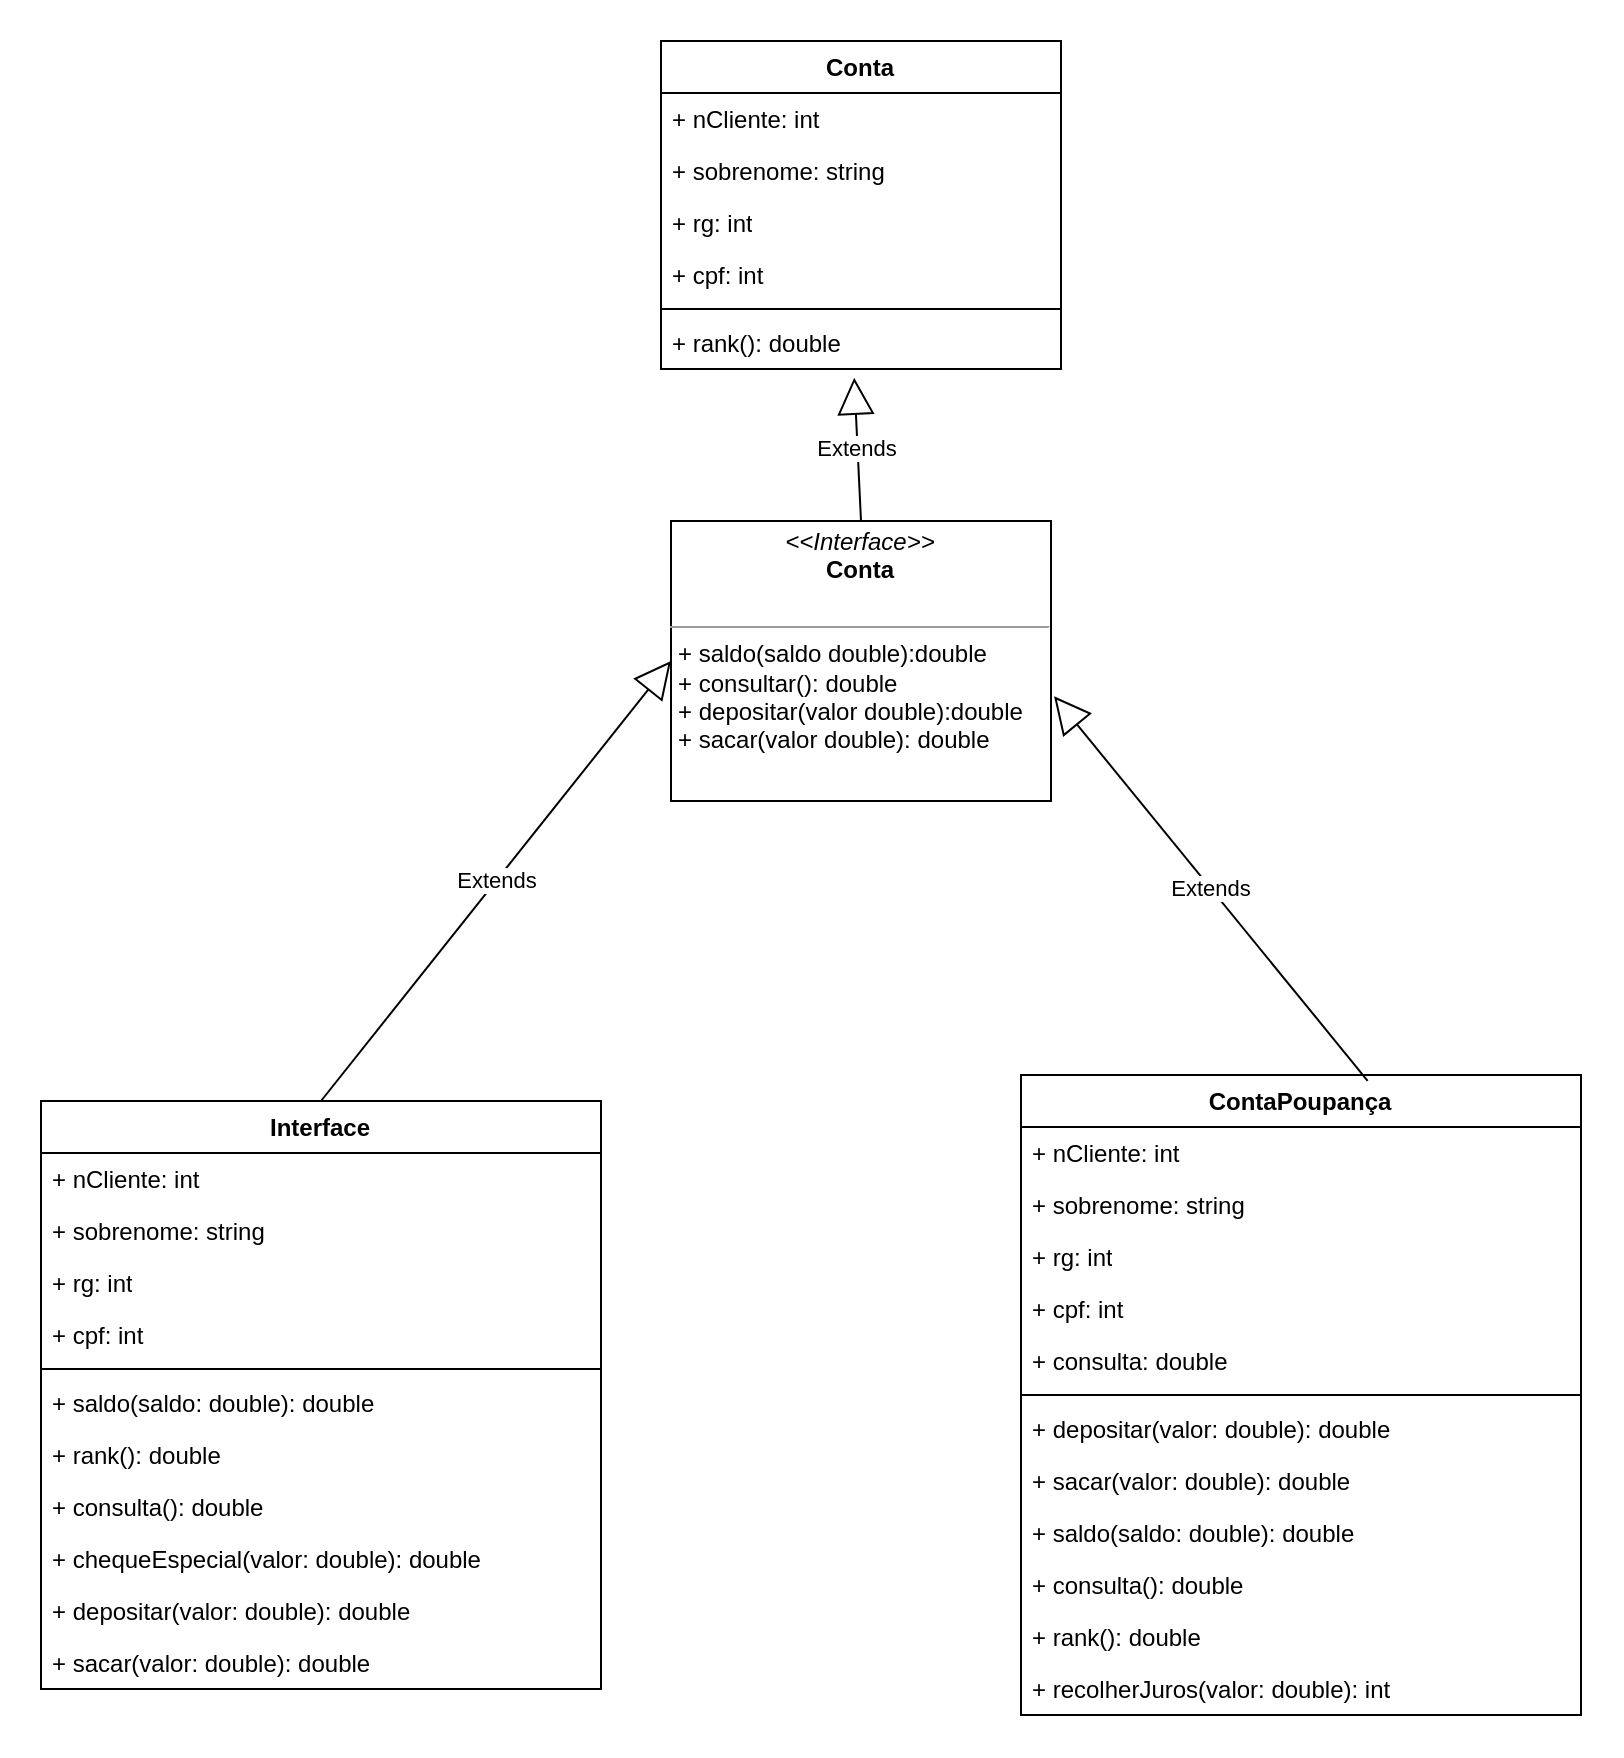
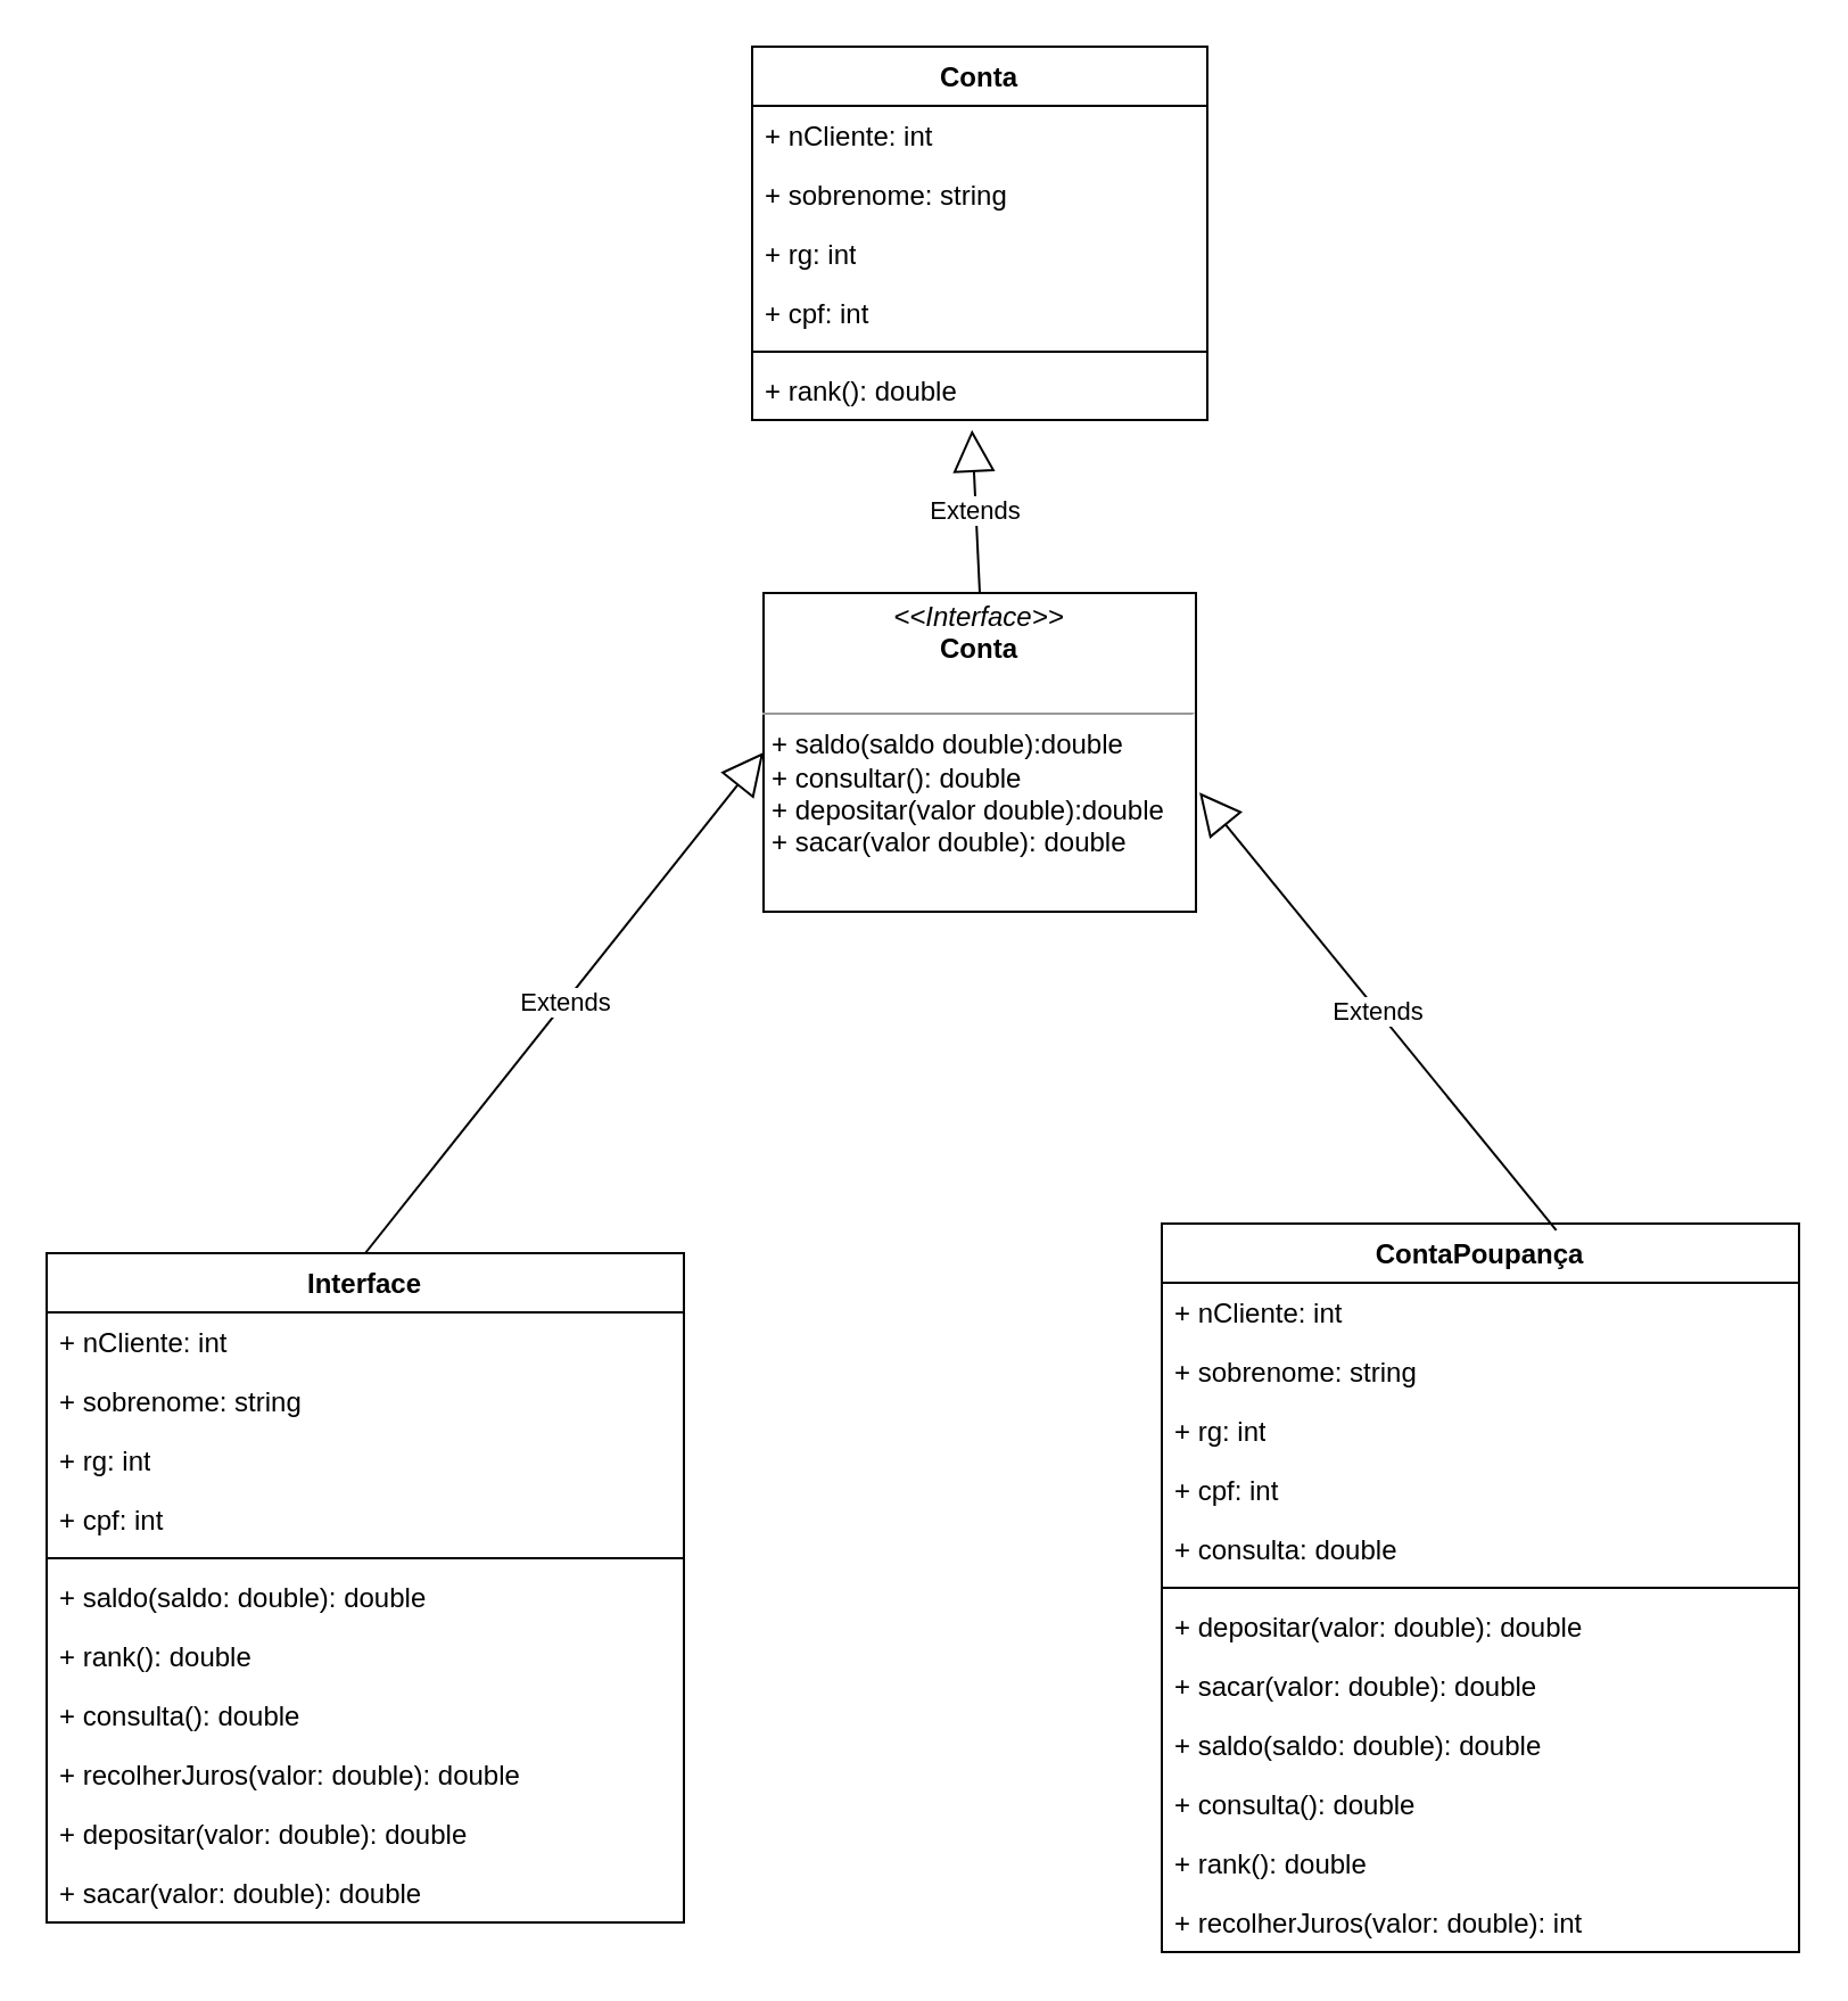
  <mxCell id="0" />
  <mxCell id="1" parent="0" />
  <mxCell id="2" value="Conta" style="swimlane;fontStyle=1;align=center;verticalAlign=top;childLayout=stackLayout;horizontal=1;startSize=26;horizontalStack=0;resizeParent=1;resizeParentMax=0;resizeLast=0;collapsible=1;marginBottom=0;whiteSpace=wrap;html=1;" vertex="1" parent="1"><mxGeometry x="330" y="20" width="200" height="164" as="geometry" /></mxCell>
  <mxCell id="3" value="+ nCliente: int" style="text;strokeColor=none;fillColor=none;align=left;verticalAlign=top;spacingLeft=4;spacingRight=4;overflow=hidden;rotatable=0;points=[[0,0.5],[1,0.5]];portConstraint=eastwest;whiteSpace=wrap;html=1;" vertex="1" parent="2"><mxGeometry y="26" width="200" height="26" as="geometry" /></mxCell>
  <mxCell id="4" value="+ sobrenome: string" style="text;strokeColor=none;fillColor=none;align=left;verticalAlign=top;spacingLeft=4;spacingRight=4;overflow=hidden;rotatable=0;points=[[0,0.5],[1,0.5]];portConstraint=eastwest;whiteSpace=wrap;html=1;" vertex="1" parent="2"><mxGeometry y="52" width="200" height="26" as="geometry" /></mxCell>
  <mxCell id="5" value="+ rg: int" style="text;strokeColor=none;fillColor=none;align=left;verticalAlign=top;spacingLeft=4;spacingRight=4;overflow=hidden;rotatable=0;points=[[0,0.5],[1,0.5]];portConstraint=eastwest;whiteSpace=wrap;html=1;" vertex="1" parent="2"><mxGeometry y="78" width="200" height="26" as="geometry" /></mxCell>
  <mxCell id="6" value="+ cpf: int" style="text;strokeColor=none;fillColor=none;align=left;verticalAlign=top;spacingLeft=4;spacingRight=4;overflow=hidden;rotatable=0;points=[[0,0.5],[1,0.5]];portConstraint=eastwest;whiteSpace=wrap;html=1;" vertex="1" parent="2"><mxGeometry y="104" width="200" height="26" as="geometry" /></mxCell>
  <mxCell id="7" value="" style="line;strokeWidth=1;fillColor=none;align=left;verticalAlign=middle;spacingTop=-1;spacingLeft=3;spacingRight=3;rotatable=0;labelPosition=right;points=[];portConstraint=eastwest;strokeColor=inherit;" vertex="1" parent="2"><mxGeometry y="130" width="200" height="8" as="geometry" /></mxCell>
  <mxCell id="8" value="+ rank(): double" style="text;strokeColor=none;fillColor=none;align=left;verticalAlign=top;spacingLeft=4;spacingRight=4;overflow=hidden;rotatable=0;points=[[0,0.5],[1,0.5]];portConstraint=eastwest;whiteSpace=wrap;html=1;" vertex="1" parent="2"><mxGeometry y="138" width="200" height="26" as="geometry" /></mxCell>
  <mxCell id="9" value="Interface" style="swimlane;fontStyle=1;align=center;verticalAlign=top;childLayout=stackLayout;horizontal=1;startSize=26;horizontalStack=0;resizeParent=1;resizeParentMax=0;resizeLast=0;collapsible=1;marginBottom=0;whiteSpace=wrap;html=1;" vertex="1" parent="1"><mxGeometry x="20" y="550" width="280" height="294" as="geometry" /></mxCell>
  <mxCell id="10" value="+ nCliente: int" style="text;strokeColor=none;fillColor=none;align=left;verticalAlign=top;spacingLeft=4;spacingRight=4;overflow=hidden;rotatable=0;points=[[0,0.5],[1,0.5]];portConstraint=eastwest;whiteSpace=wrap;html=1;" vertex="1" parent="9"><mxGeometry y="26" width="280" height="26" as="geometry" /></mxCell>
  <mxCell id="11" value="+ sobrenome: string" style="text;strokeColor=none;fillColor=none;align=left;verticalAlign=top;spacingLeft=4;spacingRight=4;overflow=hidden;rotatable=0;points=[[0,0.5],[1,0.5]];portConstraint=eastwest;whiteSpace=wrap;html=1;" vertex="1" parent="9"><mxGeometry y="52" width="280" height="26" as="geometry" /></mxCell>
  <mxCell id="12" value="+ rg: int" style="text;strokeColor=none;fillColor=none;align=left;verticalAlign=top;spacingLeft=4;spacingRight=4;overflow=hidden;rotatable=0;points=[[0,0.5],[1,0.5]];portConstraint=eastwest;whiteSpace=wrap;html=1;" vertex="1" parent="9"><mxGeometry y="78" width="280" height="26" as="geometry" /></mxCell>
  <mxCell id="13" value="+ cpf: int" style="text;strokeColor=none;fillColor=none;align=left;verticalAlign=top;spacingLeft=4;spacingRight=4;overflow=hidden;rotatable=0;points=[[0,0.5],[1,0.5]];portConstraint=eastwest;whiteSpace=wrap;html=1;" vertex="1" parent="9"><mxGeometry y="104" width="280" height="26" as="geometry" /></mxCell>
  <mxCell id="14" value="" style="line;strokeWidth=1;fillColor=none;align=left;verticalAlign=middle;spacingTop=-1;spacingLeft=3;spacingRight=3;rotatable=0;labelPosition=right;points=[];portConstraint=eastwest;strokeColor=inherit;" vertex="1" parent="9"><mxGeometry y="130" width="280" height="8" as="geometry" /></mxCell>
  <mxCell id="15" value="+ saldo(saldo: double): double" style="text;strokeColor=none;fillColor=none;align=left;verticalAlign=top;spacingLeft=4;spacingRight=4;overflow=hidden;rotatable=0;points=[[0,0.5],[1,0.5]];portConstraint=eastwest;whiteSpace=wrap;html=1;" vertex="1" parent="9"><mxGeometry y="138" width="280" height="26" as="geometry" /></mxCell>
  <mxCell id="16" value="+ rank(): double" style="text;strokeColor=none;fillColor=none;align=left;verticalAlign=top;spacingLeft=4;spacingRight=4;overflow=hidden;rotatable=0;points=[[0,0.5],[1,0.5]];portConstraint=eastwest;whiteSpace=wrap;html=1;" vertex="1" parent="9"><mxGeometry y="164" width="280" height="26" as="geometry" /></mxCell>
  <mxCell id="17" value="+ consulta(): double" style="text;strokeColor=none;fillColor=none;align=left;verticalAlign=top;spacingLeft=4;spacingRight=4;overflow=hidden;rotatable=0;points=[[0,0.5],[1,0.5]];portConstraint=eastwest;whiteSpace=wrap;html=1;" vertex="1" parent="9"><mxGeometry y="190" width="280" height="26" as="geometry" /></mxCell>
- <mxCell id="18" value="+ chequeEspecial(valor: double): double" style="text;strokeColor=none;fillColor=none;align=left;verticalAlign=top;spacingLeft=4;spacingRight=4;overflow=hidden;rotatable=0;points=[[0,0.5],[1,0.5]];portConstraint=eastwest;whiteSpace=wrap;html=1;" vertex="1" parent="9"><mxGeometry y="216" width="280" height="26" as="geometry" /></mxCell>
+ <mxCell id="18" value="+ recolherJuros(valor: double): double" style="text;strokeColor=none;fillColor=none;align=left;verticalAlign=top;spacingLeft=4;spacingRight=4;overflow=hidden;rotatable=0;points=[[0,0.5],[1,0.5]];portConstraint=eastwest;whiteSpace=wrap;html=1;" vertex="1" parent="9"><mxGeometry y="216" width="280" height="26" as="geometry" /></mxCell>
  <mxCell id="19" value="+ depositar(valor: double): double" style="text;strokeColor=none;fillColor=none;align=left;verticalAlign=top;spacingLeft=4;spacingRight=4;overflow=hidden;rotatable=0;points=[[0,0.5],[1,0.5]];portConstraint=eastwest;whiteSpace=wrap;html=1;" vertex="1" parent="9"><mxGeometry y="242" width="280" height="26" as="geometry" /></mxCell>
  <mxCell id="20" value="+ sacar(valor: double): double" style="text;strokeColor=none;fillColor=none;align=left;verticalAlign=top;spacingLeft=4;spacingRight=4;overflow=hidden;rotatable=0;points=[[0,0.5],[1,0.5]];portConstraint=eastwest;whiteSpace=wrap;html=1;" vertex="1" parent="9"><mxGeometry y="268" width="280" height="26" as="geometry" /></mxCell>
  <mxCell id="21" value="ContaPoupança" style="swimlane;fontStyle=1;align=center;verticalAlign=top;childLayout=stackLayout;horizontal=1;startSize=26;horizontalStack=0;resizeParent=1;resizeParentMax=0;resizeLast=0;collapsible=1;marginBottom=0;whiteSpace=wrap;html=1;" vertex="1" parent="1"><mxGeometry x="510" y="537" width="280" height="320" as="geometry" /></mxCell>
  <mxCell id="22" value="+ nCliente: int" style="text;strokeColor=none;fillColor=none;align=left;verticalAlign=top;spacingLeft=4;spacingRight=4;overflow=hidden;rotatable=0;points=[[0,0.5],[1,0.5]];portConstraint=eastwest;whiteSpace=wrap;html=1;" vertex="1" parent="21"><mxGeometry y="26" width="280" height="26" as="geometry" /></mxCell>
  <mxCell id="23" value="+ sobrenome: string" style="text;strokeColor=none;fillColor=none;align=left;verticalAlign=top;spacingLeft=4;spacingRight=4;overflow=hidden;rotatable=0;points=[[0,0.5],[1,0.5]];portConstraint=eastwest;whiteSpace=wrap;html=1;" vertex="1" parent="21"><mxGeometry y="52" width="280" height="26" as="geometry" /></mxCell>
  <mxCell id="24" value="+ rg: int" style="text;strokeColor=none;fillColor=none;align=left;verticalAlign=top;spacingLeft=4;spacingRight=4;overflow=hidden;rotatable=0;points=[[0,0.5],[1,0.5]];portConstraint=eastwest;whiteSpace=wrap;html=1;" vertex="1" parent="21"><mxGeometry y="78" width="280" height="26" as="geometry" /></mxCell>
  <mxCell id="25" value="+ cpf: int" style="text;strokeColor=none;fillColor=none;align=left;verticalAlign=top;spacingLeft=4;spacingRight=4;overflow=hidden;rotatable=0;points=[[0,0.5],[1,0.5]];portConstraint=eastwest;whiteSpace=wrap;html=1;" vertex="1" parent="21"><mxGeometry y="104" width="280" height="26" as="geometry" /></mxCell>
  <mxCell id="26" value="+ consulta: double" style="text;strokeColor=none;fillColor=none;align=left;verticalAlign=top;spacingLeft=4;spacingRight=4;overflow=hidden;rotatable=0;points=[[0,0.5],[1,0.5]];portConstraint=eastwest;whiteSpace=wrap;html=1;" vertex="1" parent="21"><mxGeometry y="130" width="280" height="26" as="geometry" /></mxCell>
  <mxCell id="27" value="" style="line;strokeWidth=1;fillColor=none;align=left;verticalAlign=middle;spacingTop=-1;spacingLeft=3;spacingRight=3;rotatable=0;labelPosition=right;points=[];portConstraint=eastwest;strokeColor=inherit;" vertex="1" parent="21"><mxGeometry y="156" width="280" height="8" as="geometry" /></mxCell>
  <mxCell id="28" value="+ depositar(valor: double): double" style="text;strokeColor=none;fillColor=none;align=left;verticalAlign=top;spacingLeft=4;spacingRight=4;overflow=hidden;rotatable=0;points=[[0,0.5],[1,0.5]];portConstraint=eastwest;whiteSpace=wrap;html=1;" vertex="1" parent="21"><mxGeometry y="164" width="280" height="26" as="geometry" /></mxCell>
  <mxCell id="29" value="+ sacar(valor: double): double" style="text;strokeColor=none;fillColor=none;align=left;verticalAlign=top;spacingLeft=4;spacingRight=4;overflow=hidden;rotatable=0;points=[[0,0.5],[1,0.5]];portConstraint=eastwest;whiteSpace=wrap;html=1;" vertex="1" parent="21"><mxGeometry y="190" width="280" height="26" as="geometry" /></mxCell>
  <mxCell id="30" value="+ saldo(saldo: double): double" style="text;strokeColor=none;fillColor=none;align=left;verticalAlign=top;spacingLeft=4;spacingRight=4;overflow=hidden;rotatable=0;points=[[0,0.5],[1,0.5]];portConstraint=eastwest;whiteSpace=wrap;html=1;" vertex="1" parent="21"><mxGeometry y="216" width="280" height="26" as="geometry" /></mxCell>
  <mxCell id="31" value="+ consulta(): double" style="text;strokeColor=none;fillColor=none;align=left;verticalAlign=top;spacingLeft=4;spacingRight=4;overflow=hidden;rotatable=0;points=[[0,0.5],[1,0.5]];portConstraint=eastwest;whiteSpace=wrap;html=1;" vertex="1" parent="21"><mxGeometry y="242" width="280" height="26" as="geometry" /></mxCell>
  <mxCell id="32" value="+ rank(): double" style="text;strokeColor=none;fillColor=none;align=left;verticalAlign=top;spacingLeft=4;spacingRight=4;overflow=hidden;rotatable=0;points=[[0,0.5],[1,0.5]];portConstraint=eastwest;whiteSpace=wrap;html=1;" vertex="1" parent="21"><mxGeometry y="268" width="280" height="26" as="geometry" /></mxCell>
  <mxCell id="33" value="+ recolherJuros(valor: double): int" style="text;strokeColor=none;fillColor=none;align=left;verticalAlign=top;spacingLeft=4;spacingRight=4;overflow=hidden;rotatable=0;points=[[0,0.5],[1,0.5]];portConstraint=eastwest;whiteSpace=wrap;html=1;" vertex="1" parent="21"><mxGeometry y="294" width="280" height="26" as="geometry" /></mxCell>
  <mxCell id="34" value="Extends" style="endArrow=block;endSize=16;endFill=0;html=1;rounded=0;exitX=0.5;exitY=0;exitDx=0;exitDy=0;entryX=0;entryY=0.5;entryDx=0;entryDy=0;" edge="1" parent="1" source="9" target="36"><mxGeometry width="160" relative="1" as="geometry"><mxPoint x="320" y="500" as="sourcePoint" /><mxPoint x="300" y="349" as="targetPoint" /></mxGeometry></mxCell>
  <mxCell id="35" value="Extends" style="endArrow=block;endSize=16;endFill=0;html=1;rounded=0;exitX=0.5;exitY=0;exitDx=0;exitDy=0;entryX=0.483;entryY=1.167;entryDx=0;entryDy=0;entryPerimeter=0;" edge="1" parent="1" source="36" target="8"><mxGeometry width="160" relative="1" as="geometry"><mxPoint x="426" y="268.44" as="sourcePoint" /><mxPoint x="450" y="190" as="targetPoint" /></mxGeometry></mxCell>
  <mxCell id="36" value="&lt;p style=&quot;margin:0px;margin-top:4px;text-align:center;&quot;&gt;&lt;i&gt;&amp;lt;&amp;lt;Interface&amp;gt;&amp;gt;&lt;/i&gt;&lt;br&gt;&lt;b&gt;Conta&lt;/b&gt;&lt;/p&gt;&lt;p style=&quot;margin:0px;margin-left:4px;&quot;&gt;&lt;br&gt;&lt;/p&gt;&lt;hr size=&quot;1&quot;&gt;&lt;p style=&quot;margin:0px;margin-left:4px;&quot;&gt;+ saldo(saldo double):double&lt;br&gt;+ consultar(): double&lt;/p&gt;&lt;p style=&quot;margin:0px;margin-left:4px;&quot;&gt;+ depositar(valor double):double&lt;br style=&quot;border-color: var(--border-color);&quot;&gt;+ sacar(valor double): double&lt;br&gt;&lt;/p&gt;" style="verticalAlign=top;align=left;overflow=fill;fontSize=12;fontFamily=Helvetica;html=1;whiteSpace=wrap;" vertex="1" parent="1"><mxGeometry x="335" y="260" width="190" height="140" as="geometry" /></mxCell>
  <mxCell id="37" value="Extends" style="endArrow=block;endSize=16;endFill=0;html=1;rounded=0;entryX=1.008;entryY=0.626;entryDx=0;entryDy=0;entryPerimeter=0;exitX=0.619;exitY=0.009;exitDx=0;exitDy=0;exitPerimeter=0;" edge="1" parent="1" source="21" target="36"><mxGeometry width="160" relative="1" as="geometry"><mxPoint x="220" y="430" as="sourcePoint" /><mxPoint x="380" y="430" as="targetPoint" /></mxGeometry></mxCell>
